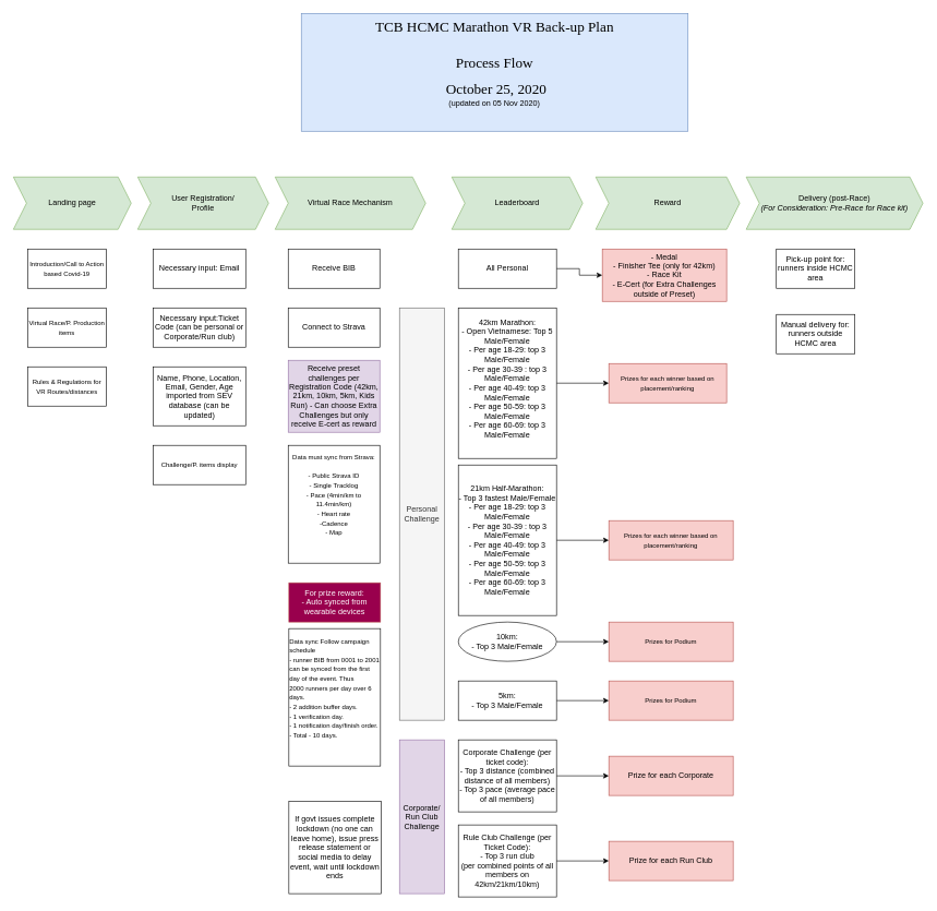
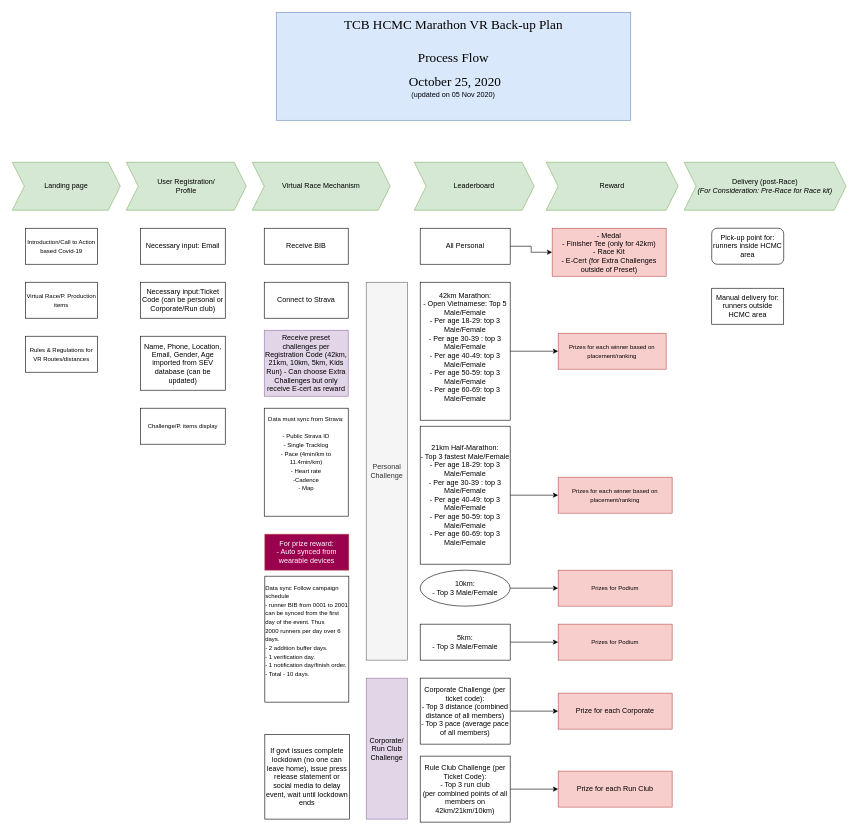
  <mxCell id="0" />
  <mxCell id="1" parent="0" />
  <mxCell id="2" value="&lt;div&gt;&lt;font style=&quot;font-size: 22px ; font-family: &amp;#34;verdana&amp;#34; ; color: #000000 ; direction: ltr ; letter-spacing: 0px ; line-height: 120% ; opacity: 1&quot;&gt;&lt;br&gt;&lt;/font&gt;&lt;/div&gt;&lt;div&gt;&lt;font style=&quot;font-size: 22px ; font-family: &amp;#34;verdana&amp;#34; ; color: #000000 ; direction: ltr ; letter-spacing: 0px ; line-height: 120% ; opacity: 1&quot;&gt;TCB HCMC Marathon VR Back-up Plan &lt;/font&gt;&lt;/div&gt;&lt;div&gt;&lt;br&gt;&lt;/div&gt;&lt;div&gt;&lt;br&gt;&lt;/div&gt;&lt;font style=&quot;font-size: 22px ; font-family: &amp;#34;verdana&amp;#34; ; color: #000000 ; direction: ltr ; letter-spacing: 0px ; line-height: 120% ; opacity: 1&quot;&gt;Process Flow&lt;/font&gt;&lt;font style=&quot;font-size: 22px ; font-family: &amp;#34;helvetica&amp;#34; ; color: #000000 ; direction: ltr ; letter-spacing: 0px ; line-height: 120% ; opacity: 1&quot;&gt;&lt;br&gt;&lt;/font&gt;&lt;font style=&quot;font-size: 10px ; font-family: &amp;#34;helvetica&amp;#34; ; color: #000000 ; direction: ltr ; letter-spacing: 0px ; line-height: 120% ; opacity: 1&quot;&gt;&lt;br&gt;&lt;/font&gt;&lt;div&gt;&lt;font style=&quot;font-size: 22px ; font-family: &amp;#34;verdana&amp;#34; ; color: #000000 ; direction: ltr ; letter-spacing: 0px ; line-height: 120% ; opacity: 1&quot;&gt;&amp;nbsp;October 25, 2020&lt;br&gt;&lt;/font&gt;&lt;/div&gt;&lt;div&gt;(updated on 05 Nov 2020)&lt;br&gt;&lt;/div&gt;&lt;font style=&quot;font-size: 22px ; font-family: &amp;#34;helvetica&amp;#34; ; color: #000000 ; direction: ltr ; letter-spacing: 0px ; line-height: 120% ; opacity: 1&quot;&gt;&lt;br&gt;&lt;/font&gt;&lt;font style=&quot;font-size: 10px ; font-family: &amp;#34;helvetica&amp;#34; ; color: #000000 ; direction: ltr ; letter-spacing: 0px ; line-height: 120% ; opacity: 1&quot;&gt;&lt;br&gt;&lt;br&gt;&lt;/font&gt;" style="rounded=0;whiteSpace=wrap;html=1;fillColor=#dae8fc;strokeColor=#6c8ebf;" parent="1" vertex="1"><mxGeometry x="460" y="20" width="591" height="180" as="geometry" /></mxCell>
  <mxCell id="3" value="Landing page" style="shape=step;perimeter=stepPerimeter;whiteSpace=wrap;html=1;fixedSize=1;fillColor=#d5e8d4;strokeColor=#82b366;" parent="1" vertex="1"><mxGeometry y="270" width="180" height="80" as="geometry" x="20" /></mxCell>
  <mxCell id="4" value="&lt;div&gt;User Registration/&lt;/div&gt;&lt;div&gt;Profile&lt;/div&gt;" style="shape=step;perimeter=stepPerimeter;whiteSpace=wrap;html=1;fixedSize=1;fillColor=#d5e8d4;strokeColor=#82b366;" parent="1" vertex="1"><mxGeometry x="210" y="270" width="200" height="80" as="geometry" /></mxCell>
  <mxCell id="5" value="Virtual Race Mechanism" style="shape=step;perimeter=stepPerimeter;whiteSpace=wrap;html=1;fixedSize=1;fillColor=#d5e8d4;strokeColor=#82b366;" parent="1" vertex="1"><mxGeometry x="420" y="270" width="230" height="80" as="geometry" /></mxCell>
  <mxCell id="6" value="Reward" style="shape=step;perimeter=stepPerimeter;whiteSpace=wrap;html=1;fixedSize=1;fillColor=#d5e8d4;strokeColor=#82b366;" parent="1" vertex="1"><mxGeometry x="910" y="270" width="220" height="80" as="geometry" /></mxCell>
  <mxCell id="7" value="&lt;font style=&quot;font-size: 10px ; font-family: &amp;#34;helvetica&amp;#34; ; color: #000000 ; direction: ltr ; letter-spacing: 0px ; line-height: 120% ; opacity: 1&quot;&gt;Introduction/Call to Action based Covid-19&lt;/font&gt;" style="rounded=0;whiteSpace=wrap;html=1;" parent="1" vertex="1"><mxGeometry x="42" y="380" width="120" height="60" as="geometry" /></mxCell>
  <mxCell id="8" value="&lt;font style=&quot;font-size: 10px ; font-family: &amp;#34;helvetica&amp;#34; ; color: #000000 ; direction: ltr ; letter-spacing: 0px ; line-height: 120% ; opacity: 1&quot;&gt;Rules &amp;amp; Regulations for VR Routes/distances&lt;/font&gt;" style="rounded=0;whiteSpace=wrap;html=1;" parent="1" vertex="1"><mxGeometry x="42" y="560" width="120" height="60" as="geometry" /></mxCell>
  <mxCell id="9" value="&lt;font style=&quot;font-size: 10px ; font-family: &amp;#34;helvetica&amp;#34; ; color: #000000 ; direction: ltr ; letter-spacing: 0px ; line-height: 120% ; opacity: 1&quot;&gt;Virtual Race/P. Production items&lt;/font&gt;" style="rounded=0;whiteSpace=wrap;html=1;" parent="1" vertex="1"><mxGeometry x="42" y="470" width="120" height="60" as="geometry" /></mxCell>
  <mxCell id="10" value="Necessary input:Ticket Code (can be personal or Corporate/Run club)" style="whiteSpace=wrap;html=1;" parent="1" vertex="1"><mxGeometry x="234" y="470" width="141" height="60" as="geometry" /></mxCell>
  <mxCell id="11" value="Necessary input: Email" style="rounded=0;whiteSpace=wrap;html=1;" parent="1" vertex="1"><mxGeometry x="234" y="380" width="141" height="60" as="geometry" /></mxCell>
  <mxCell id="12" value="Receive BIB" style="rounded=0;whiteSpace=wrap;html=1;" parent="1" vertex="1"><mxGeometry x="440" y="380" width="140" height="60" as="geometry" /></mxCell>
  <mxCell id="13" value="&lt;div&gt;Receive preset challenges per Registration Code (42km, 21km, 10km, 5km, Kids Run) - Can choose Extra Challenges but only receive E-cert as reward&lt;br&gt;&lt;/div&gt;" style="rounded=0;whiteSpace=wrap;html=1;fillColor=#e1d5e7;strokeColor=#9673a6;" parent="1" vertex="1"><mxGeometry x="440" y="550" width="140" height="110" as="geometry" /></mxCell>
  <mxCell id="14" value="&lt;font style=&quot;font-size: 10px ; font-family: &amp;#34;helvetica&amp;#34; ; color: #000000 ; direction: ltr ; letter-spacing: 0px ; line-height: 120% ; opacity: 1&quot;&gt;Data must sync from Strava: &lt;br&gt;&lt;/font&gt;&lt;font style=&quot;font-size: 10px ; font-family: &amp;#34;helvetica&amp;#34; ; color: #000000 ; direction: ltr ; letter-spacing: 0px ; line-height: 120% ; opacity: 1&quot;&gt;&lt;br&gt;&lt;/font&gt;&lt;font style=&quot;font-size: 10px ; font-family: &amp;#34;helvetica&amp;#34; ; color: #000000 ; direction: ltr ; letter-spacing: 0px ; line-height: 120% ; opacity: 1&quot;&gt;- Public Strava ID&lt;/font&gt;&lt;font style=&quot;font-size: 10px ; font-family: &amp;#34;helvetica&amp;#34; ; color: #000000 ; direction: ltr ; letter-spacing: 0px ; line-height: 120% ; opacity: 1&quot;&gt;&lt;br&gt;&lt;/font&gt;&lt;font style=&quot;font-size: 10px ; font-family: &amp;#34;helvetica&amp;#34; ; color: #000000 ; direction: ltr ; letter-spacing: 0px ; line-height: 120% ; opacity: 1&quot;&gt;- Single Tracklog&lt;/font&gt;&lt;font style=&quot;font-size: 10px ; font-family: &amp;#34;helvetica&amp;#34; ; color: #000000 ; direction: ltr ; letter-spacing: 0px ; line-height: 120% ; opacity: 1&quot;&gt;&lt;br&gt;&lt;/font&gt;&lt;div&gt;&lt;font style=&quot;font-size: 10px ; font-family: &amp;#34;helvetica&amp;#34; ; color: #000000 ; direction: ltr ; letter-spacing: 0px ; line-height: 120% ; opacity: 1&quot;&gt;- Pace (4min/km to 11.4min/km)&lt;/font&gt;&lt;font style=&quot;font-size: 10px ; font-family: &amp;#34;helvetica&amp;#34; ; color: #000000 ; direction: ltr ; letter-spacing: 0px ; line-height: 120% ; opacity: 1&quot;&gt;&lt;br&gt;&lt;/font&gt;&lt;/div&gt;&lt;font style=&quot;font-size: 10px ; font-family: &amp;#34;helvetica&amp;#34; ; color: #000000 ; direction: ltr ; letter-spacing: 0px ; line-height: 120% ; opacity: 1&quot;&gt;- Heart rate&lt;/font&gt;&lt;font style=&quot;font-size: 10px ; font-family: &amp;#34;helvetica&amp;#34; ; color: #000000 ; direction: ltr ; letter-spacing: 0px ; line-height: 120% ; opacity: 1&quot;&gt;&lt;br&gt;&lt;/font&gt;&lt;font style=&quot;font-size: 10px ; font-family: &amp;#34;helvetica&amp;#34; ; color: #000000 ; direction: ltr ; letter-spacing: 0px ; line-height: 120% ; opacity: 1&quot;&gt;-Cadence&lt;/font&gt;&lt;font style=&quot;font-size: 10px ; font-family: &amp;#34;helvetica&amp;#34; ; color: #000000 ; direction: ltr ; letter-spacing: 0px ; line-height: 120% ; opacity: 1&quot;&gt;&lt;br&gt;&lt;/font&gt;&lt;font style=&quot;font-size: 10px ; font-family: &amp;#34;helvetica&amp;#34; ; color: #000000 ; direction: ltr ; letter-spacing: 0px ; line-height: 120% ; opacity: 1&quot;&gt;- Map&lt;br&gt;&lt;/font&gt;&lt;font style=&quot;font-size: 10px ; font-family: &amp;#34;helvetica&amp;#34; ; color: #000000 ; direction: ltr ; letter-spacing: 0px ; line-height: 120% ; opacity: 1&quot;&gt;&lt;br&gt;&lt;br&gt;&lt;/font&gt;" style="rounded=0;whiteSpace=wrap;html=1;" parent="1" vertex="1"><mxGeometry x="440" y="680" width="140" height="180" as="geometry" /></mxCell>
  <mxCell id="15" value="&lt;div&gt;For prize reward:&lt;/div&gt;&lt;div&gt;- Auto synced from wearable devices&lt;br&gt;&lt;/div&gt;" style="rounded=0;whiteSpace=wrap;html=1;strokeColor=#b85450;fillColor=#99004D;fontColor=#FFFFFF;" parent="1" vertex="1"><mxGeometry x="441" y="890" width="140" height="60" as="geometry" /></mxCell>
  <mxCell id="16" value="Name, Phone, Location, Email, Gender, Age imported from SEV database (can be updated)" style="whiteSpace=wrap;html=1;" parent="1" vertex="1"><mxGeometry x="234" y="560" width="141" height="90" as="geometry" /></mxCell>
  <mxCell id="17" value="Connect to Strava" style="rounded=0;whiteSpace=wrap;html=1;" parent="1" vertex="1"><mxGeometry x="440" y="470" width="140" height="60" as="geometry" /></mxCell>
  <mxCell id="18" value="Leaderboard" style="shape=step;perimeter=stepPerimeter;whiteSpace=wrap;html=1;fixedSize=1;fillColor=#d5e8d4;strokeColor=#82b366;" parent="1" vertex="1"><mxGeometry x="690" y="270" width="200" height="80" as="geometry" /></mxCell>
  <mxCell id="19" style="edgeStyle=orthogonalEdgeStyle;rounded=0;orthogonalLoop=1;jettySize=auto;html=1;exitX=1;exitY=0.5;exitDx=0;exitDy=0;" parent="1" source="20" target="35" edge="1"><mxGeometry relative="1" as="geometry" /></mxCell>
  <mxCell id="20" value="All Personal" style="rounded=0;whiteSpace=wrap;html=1;" parent="1" vertex="1"><mxGeometry x="700" y="380" width="150" height="60" as="geometry" /></mxCell>
  <mxCell id="21" style="edgeStyle=orthogonalEdgeStyle;rounded=0;orthogonalLoop=1;jettySize=auto;html=1;exitX=1;exitY=0.5;exitDx=0;exitDy=0;entryX=0;entryY=0.5;entryDx=0;entryDy=0;" parent="1" source="22" target="36" edge="1"><mxGeometry relative="1" as="geometry" /></mxCell>
  <mxCell id="22" value="&lt;div&gt;42km Marathon:&lt;/div&gt;&lt;div&gt;- Open Vietnamese: Top 5 Male/Female&lt;/div&gt;&lt;div&gt;- Per age 18-29: top 3 Male/Female&lt;/div&gt;&lt;div&gt;- Per age 30-39 : top 3 Male/Female&lt;/div&gt;&lt;div&gt;- Per age 40-49: top 3 Male/Female&lt;/div&gt;&lt;div&gt;- Per age 50-59: top 3 Male/Female&lt;/div&gt;&lt;div&gt;- Per age 60-69: top 3 Male/Female&lt;br&gt;&lt;/div&gt;&lt;div&gt;&lt;br&gt;&lt;/div&gt;" style="rounded=0;whiteSpace=wrap;html=1;" parent="1" vertex="1"><mxGeometry x="700" y="470" width="150" height="230" as="geometry" /></mxCell>
  <mxCell id="23" style="edgeStyle=orthogonalEdgeStyle;rounded=0;orthogonalLoop=1;jettySize=auto;html=1;entryX=0;entryY=0.5;entryDx=0;entryDy=0;" parent="1" source="24" target="37" edge="1"><mxGeometry relative="1" as="geometry" /></mxCell>
  <mxCell id="24" value="&lt;div&gt;21km Half-Marathon:&lt;/div&gt;&lt;div&gt;- Top 3 fastest Male/Female&lt;/div&gt;&lt;div&gt;- Per age 18-29: top 3 Male/Female&lt;/div&gt;&lt;div&gt;- Per age 30-39 : top 3 Male/Female&lt;/div&gt;&lt;div&gt;- Per age 40-49: top 3 Male/Female&lt;/div&gt;&lt;div&gt;- Per age 50-59: top 3 Male/Female&lt;/div&gt;- Per age 60-69: top 3 Male/Female" style="rounded=0;whiteSpace=wrap;html=1;" parent="1" vertex="1"><mxGeometry x="700" y="710" width="150" height="230" as="geometry" /></mxCell>
  <mxCell id="25" value="&lt;font style=&quot;font-size: 10px ; font-family: &amp;#34;helvetica&amp;#34; ; color: #000000 ; direction: ltr ; letter-spacing: 0px ; line-height: 120% ; opacity: 1&quot;&gt;Challenge/P. items display&lt;/font&gt;" style="rounded=0;whiteSpace=wrap;html=1;" parent="1" vertex="1"><mxGeometry x="234" y="680" width="141" height="60" as="geometry" /></mxCell>
  <mxCell id="26" value="&lt;div align=&quot;left&quot;&gt;&lt;font style=&quot;font-size: 10px ; font-family: &amp;#34;helvetica&amp;#34; ; color: #000000 ; direction: ltr ; letter-spacing: 0px ; line-height: 120% ; opacity: 1&quot;&gt;Data sync Follow campaign schedule&amp;nbsp;&lt;/font&gt;&lt;/div&gt;&lt;div align=&quot;left&quot;&gt;&lt;font style=&quot;font-size: 10px ; font-family: &amp;#34;helvetica&amp;#34; ; color: #000000 ; direction: ltr ; letter-spacing: 0px ; line-height: 120% ; opacity: 1&quot;&gt;- runner&lt;/font&gt;&lt;font style=&quot;font-size: 10px ; font-family: &amp;#34;helvetica&amp;#34; ; color: #000000 ; direction: ltr ; letter-spacing: 0px ; line-height: 120% ; opacity: 1&quot;&gt; BIB from 0001 to 2001 can be synced from the first day of the event. Thus &lt;/font&gt;&lt;br&gt;&lt;font style=&quot;font-size: 10px ; font-family: &amp;#34;helvetica&amp;#34; ; color: #000000 ; direction: ltr ; letter-spacing: 0px ; line-height: 120% ; opacity: 1&quot;&gt;2000 runners per day over 6 days. &lt;br&gt;&lt;/font&gt;&lt;/div&gt;&lt;div align=&quot;left&quot;&gt;&lt;font style=&quot;font-size: 10px ; font-family: &amp;#34;helvetica&amp;#34; ; color: #000000 ; direction: ltr ; letter-spacing: 0px ; line-height: 120% ; opacity: 1&quot;&gt;- 2 addition buffer days.&lt;/font&gt;&lt;/div&gt;&lt;div align=&quot;left&quot;&gt;&lt;font style=&quot;font-size: 10px ; font-family: &amp;#34;helvetica&amp;#34; ; color: #000000 ; direction: ltr ; letter-spacing: 0px ; line-height: 120% ; opacity: 1&quot;&gt;- 1 verification day. &lt;br&gt;&lt;/font&gt;&lt;/div&gt;&lt;div align=&quot;left&quot;&gt;&lt;font style=&quot;font-size: 10px ; font-family: &amp;#34;helvetica&amp;#34; ; color: #000000 ; direction: ltr ; letter-spacing: 0px ; line-height: 120% ; opacity: 1&quot;&gt;- 1 &lt;/font&gt;&lt;font style=&quot;font-size: 10px ; font-family: &amp;#34;helvetica&amp;#34; ; color: #000000 ; direction: ltr ; letter-spacing: 0px ; line-height: 120% ; opacity: 1&quot;&gt;notification day/finish order. &lt;br&gt;&lt;/font&gt;&lt;/div&gt;&lt;div align=&quot;left&quot;&gt;&lt;font style=&quot;font-size: 10px ; font-family: &amp;#34;helvetica&amp;#34; ; color: #000000 ; direction: ltr ; letter-spacing: 0px ; line-height: 120% ; opacity: 1&quot;&gt;- Total - 10 days.&lt;/font&gt;&lt;br&gt;&lt;/div&gt;&lt;font style=&quot;font-size: 10px ; font-family: &amp;#34;helvetica&amp;#34; ; color: #000000 ; direction: ltr ; letter-spacing: 0px ; line-height: 120% ; opacity: 1&quot;&gt;&lt;br&gt;&lt;br&gt;&lt;/font&gt;" style="rounded=0;whiteSpace=wrap;html=1;" parent="1" vertex="1"><mxGeometry x="441" y="960" width="140" height="210" as="geometry" /></mxCell>
  <mxCell id="27" style="edgeStyle=orthogonalEdgeStyle;rounded=0;orthogonalLoop=1;jettySize=auto;html=1;exitX=1;exitY=0.5;exitDx=0;exitDy=0;entryX=0;entryY=0.5;entryDx=0;entryDy=0;" parent="1" source="28" target="38" edge="1"><mxGeometry relative="1" as="geometry" /></mxCell>
  <mxCell id="28" value="&lt;div&gt;10km: &lt;br&gt;&lt;/div&gt;&lt;div&gt;- Top 3 Male/Female&lt;br&gt;&lt;/div&gt;" style="ellipse;whiteSpace=wrap;html=1;" parent="1" vertex="1"><mxGeometry x="700" y="950" width="150" height="60" as="geometry" /></mxCell>
  <mxCell id="29" style="edgeStyle=orthogonalEdgeStyle;rounded=0;orthogonalLoop=1;jettySize=auto;html=1;exitX=1;exitY=0.5;exitDx=0;exitDy=0;" parent="1" source="30" target="39" edge="1"><mxGeometry relative="1" as="geometry" /></mxCell>
  <mxCell id="30" value="&lt;div&gt;5km:&lt;/div&gt;&lt;div&gt;- Top 3 Male/Female&lt;br&gt;&lt;/div&gt;" style="rounded=0;whiteSpace=wrap;html=1;" parent="1" vertex="1"><mxGeometry x="700" y="1040" width="150" height="60" as="geometry" /></mxCell>
  <mxCell id="31" style="edgeStyle=orthogonalEdgeStyle;rounded=0;orthogonalLoop=1;jettySize=auto;html=1;" parent="1" source="32" target="40" edge="1"><mxGeometry relative="1" as="geometry" /></mxCell>
  <mxCell id="32" value="&lt;div&gt;Corporate Challenge (per ticket code):&lt;/div&gt;&lt;div&gt;- Top 3 distance (combined distance of all members)&lt;br&gt;&lt;/div&gt;&lt;div&gt;- Top 3 pace (average pace of all members)&lt;br&gt;&lt;/div&gt;" style="rounded=0;whiteSpace=wrap;html=1;" parent="1" vertex="1"><mxGeometry x="700" y="1130" width="150" height="110" as="geometry" /></mxCell>
  <mxCell id="33" style="edgeStyle=orthogonalEdgeStyle;rounded=0;orthogonalLoop=1;jettySize=auto;html=1;exitX=1;exitY=0.5;exitDx=0;exitDy=0;" parent="1" source="34" target="41" edge="1"><mxGeometry relative="1" as="geometry" /></mxCell>
  <mxCell id="34" value="&lt;div&gt;Rule Club Challenge (per Ticket Code):&lt;/div&gt;&lt;div&gt;- Top 3 run club &lt;br&gt;&lt;/div&gt;(per combined points of all members on 42km/21km/10km)" style="rounded=0;whiteSpace=wrap;html=1;" parent="1" vertex="1"><mxGeometry x="700" y="1260" width="150" height="110" as="geometry" /></mxCell>
  <mxCell id="35" value="&lt;div&gt;- Medal&lt;/div&gt;&lt;div&gt;- Finisher Tee (only for 42km)&lt;br&gt;&lt;/div&gt;&lt;div&gt;- Race Kit&lt;/div&gt;&lt;div&gt;- E-Cert (for Extra Challenges outside of Preset)&lt;br&gt;&lt;/div&gt;" style="whiteSpace=wrap;html=1;rounded=0;fillColor=#f8cecc;strokeColor=#b85450;" parent="1" vertex="1"><mxGeometry x="920" y="380" width="190" height="80" as="geometry" /></mxCell>
  <mxCell id="36" value="&lt;font style=&quot;font-size: 10px ; font-family: &amp;#34;helvetica&amp;#34; ; color: #000000 ; direction: ltr ; letter-spacing: 0px ; line-height: 120% ; opacity: 1&quot;&gt;Prizes for each winner based on placement/ranking&lt;/font&gt;" style="whiteSpace=wrap;html=1;rounded=0;fillColor=#f8cecc;strokeColor=#b85450;" parent="1" vertex="1"><mxGeometry x="930" y="555" width="180" height="60" as="geometry" /></mxCell>
  <mxCell id="37" value="&lt;font style=&quot;font-size: 10px ; font-family: &amp;#34;helvetica&amp;#34; ; color: #000000 ; direction: ltr ; letter-spacing: 0px ; line-height: 120% ; opacity: 1&quot;&gt;Prizes for each winner based on placement/ranking&lt;/font&gt;" style="whiteSpace=wrap;html=1;rounded=0;fillColor=#f8cecc;strokeColor=#b85450;" parent="1" vertex="1"><mxGeometry x="930" y="795" width="190" height="60" as="geometry" /></mxCell>
  <mxCell id="38" value="&lt;font style=&quot;font-size: 10px ; font-family: &amp;#34;helvetica&amp;#34; ; color: #000000 ; direction: ltr ; letter-spacing: 0px ; line-height: 120% ; opacity: 1&quot;&gt;Prizes for Podium&lt;/font&gt;" style="whiteSpace=wrap;html=1;rounded=0;fillColor=#f8cecc;strokeColor=#b85450;" parent="1" vertex="1"><mxGeometry x="930" y="950" width="190" height="60" as="geometry" /></mxCell>
  <mxCell id="39" value="&lt;font style=&quot;font-size: 10px ; font-family: &amp;#34;helvetica&amp;#34; ; color: #000000 ; direction: ltr ; letter-spacing: 0px ; line-height: 120% ; opacity: 1&quot;&gt;Prizes for Podium&lt;/font&gt;" style="whiteSpace=wrap;html=1;rounded=0;fillColor=#f8cecc;strokeColor=#b85450;" parent="1" vertex="1"><mxGeometry x="930" y="1040" width="190" height="60" as="geometry" /></mxCell>
  <mxCell id="40" value="Prize for each Corporate" style="whiteSpace=wrap;html=1;rounded=0;fillColor=#f8cecc;strokeColor=#b85450;" parent="1" vertex="1"><mxGeometry x="930" y="1155" width="190" height="60" as="geometry" /></mxCell>
  <mxCell id="41" value="Prize for each Run Club" style="whiteSpace=wrap;html=1;rounded=0;fillColor=#f8cecc;strokeColor=#b85450;" parent="1" vertex="1"><mxGeometry x="930" y="1285" width="190" height="60" as="geometry" /></mxCell>
  <mxCell id="42" value="&lt;div&gt;Delivery (post-Race)&lt;/div&gt;&lt;div&gt;&lt;i&gt;(For Consideration: Pre-Race for Race kit)&lt;br&gt;&lt;/i&gt;&lt;/div&gt;" style="shape=step;perimeter=stepPerimeter;whiteSpace=wrap;html=1;fixedSize=1;fillColor=#d5e8d4;strokeColor=#82b366;" parent="1" vertex="1"><mxGeometry x="1140" y="270" width="270" height="80" as="geometry" /></mxCell>
- <mxCell id="43" value="Pick-up point for: runners inside HCMC area" style="rounded=0;whiteSpace=wrap;html=1;" parent="1" vertex="1"><mxGeometry x="1186" y="380" width="120" height="60" as="geometry" /></mxCell>
+ <mxCell id="43" value="Pick-up point for: runners inside HCMC area" style="whiteSpace=wrap;html=1;rounded=1;" parent="1" vertex="1"><mxGeometry x="1186" y="380" width="120" height="60" as="geometry" /></mxCell>
  <mxCell id="44" value="Manual delivery for: runners outside HCMC area" style="rounded=0;whiteSpace=wrap;html=1;" parent="1" vertex="1"><mxGeometry x="1186" y="480" width="120" height="60" as="geometry" /></mxCell>
  <mxCell id="45" value="&lt;div&gt;Personal&lt;/div&gt;&lt;div&gt;Challenge&lt;br&gt;&lt;/div&gt;" style="rounded=0;whiteSpace=wrap;html=1;fillColor=#f5f5f5;strokeColor=#666666;fontColor=#333333;" parent="1" vertex="1"><mxGeometry x="610" y="470" width="69" height="630" as="geometry" /></mxCell>
  <mxCell id="46" value="&lt;div&gt;Corporate/&lt;/div&gt;&lt;div&gt;Run Club&lt;/div&gt;&lt;div&gt;Challenge&lt;br&gt;&lt;/div&gt;" style="rounded=0;whiteSpace=wrap;html=1;fillColor=#e1d5e7;strokeColor=#9673a6;" parent="1" vertex="1"><mxGeometry x="610" y="1130" width="69" height="235" as="geometry" /></mxCell>
  <mxCell id="47" value="If govt issues complete lockdown (no one can leave home), issue press release statement or social media to delay event, wait until lockdown ends" style="whiteSpace=wrap;html=1;aspect=fixed;" parent="1" vertex="1"><mxGeometry x="441" y="1224" width="141" height="141" as="geometry" /></mxCell>
